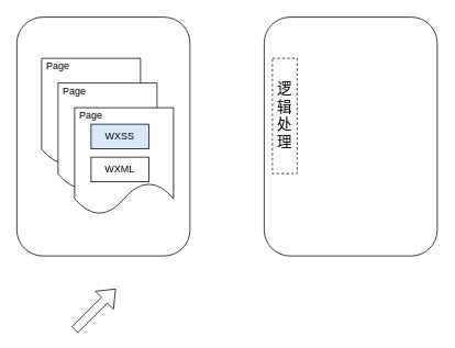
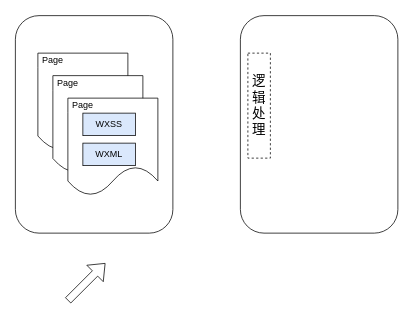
  <mxCell id="0" />
  <mxCell id="1" parent="0" />
  <mxCell id="2" value="" style="rounded=1;whiteSpace=wrap;html=1;" vertex="1" parent="1"><mxGeometry x="20" y="20" width="210" height="290" as="geometry" /></mxCell>
  <mxCell id="3" value="" style="shape=document;whiteSpace=wrap;html=1;boundedLbl=1;" vertex="1" parent="1"><mxGeometry x="50" y="70" width="120" height="130" as="geometry" /></mxCell>
  <mxCell id="4" value="Page" style="text;html=1;strokeColor=none;fillColor=none;align=center;verticalAlign=middle;whiteSpace=wrap;rounded=0;" vertex="1" parent="1"><mxGeometry x="50" y="70" width="40" height="20" as="geometry" /></mxCell>
  <mxCell id="5" value="" style="shape=document;whiteSpace=wrap;html=1;boundedLbl=1;" vertex="1" parent="1"><mxGeometry x="70" y="100" width="120" height="130" as="geometry" /></mxCell>
  <mxCell id="6" value="Page" style="text;html=1;strokeColor=none;fillColor=none;align=center;verticalAlign=middle;whiteSpace=wrap;rounded=0;" vertex="1" parent="1"><mxGeometry x="70" y="100" width="40" height="20" as="geometry" /></mxCell>
  <mxCell id="7" value="" style="shape=document;whiteSpace=wrap;html=1;boundedLbl=1;" vertex="1" parent="1"><mxGeometry x="90" y="130" width="120" height="130" as="geometry" /></mxCell>
  <mxCell id="8" value="Page" style="text;html=1;strokeColor=none;fillColor=none;align=center;verticalAlign=middle;whiteSpace=wrap;rounded=0;" vertex="1" parent="1"><mxGeometry x="90" y="130" width="40" height="20" as="geometry" /></mxCell>
  <mxCell id="9" value="WXSS" style="rounded=0;whiteSpace=wrap;html=1;fillColor=#dae8fc;" vertex="1" parent="1"><mxGeometry x="110" y="150" width="70" height="30" as="geometry" /></mxCell>
- <mxCell id="10" value="WXML" style="rounded=0;whiteSpace=wrap;html=1;" vertex="1" parent="1"><mxGeometry x="110" y="190" width="70" height="30" as="geometry" /></mxCell>
+ <mxCell id="10" value="WXML" style="rounded=0;whiteSpace=wrap;html=1;fillColor=#dae8fc;" vertex="1" parent="1"><mxGeometry x="110" y="190" width="70" height="30" as="geometry" /></mxCell>
  <mxCell id="11" style="edgeStyle=orthogonalEdgeStyle;rounded=0;orthogonalLoop=1;jettySize=auto;html=1;exitX=0.5;exitY=1;exitDx=0;exitDy=0;" edge="1" parent="1" source="2" target="2"><mxGeometry relative="1" as="geometry" /></mxCell>
  <mxCell id="12" value="" style="rounded=1;whiteSpace=wrap;html=1;" vertex="1" parent="1"><mxGeometry x="320" y="20" width="210" height="290" as="geometry" /></mxCell>
  <mxCell id="13" style="edgeStyle=orthogonalEdgeStyle;rounded=0;orthogonalLoop=1;jettySize=auto;html=1;exitX=0.5;exitY=1;exitDx=0;exitDy=0;" edge="1" parent="1" source="12" target="12"><mxGeometry relative="1" as="geometry" /></mxCell>
  <mxCell id="14" value="&lt;font style=&quot;font-size: 18px&quot;&gt;逻辑处理&lt;/font&gt;" style="rounded=0;whiteSpace=wrap;html=1;dashed=1;" vertex="1" parent="1"><mxGeometry x="330" y="70" width="30" height="140" as="geometry" /></mxCell>
  <mxCell id="15" value="" style="shape=flexArrow;endArrow=classic;html=1;" edge="1" parent="1"><mxGeometry width="50" height="50" relative="1" as="geometry"><mxPoint x="90" y="400" as="sourcePoint" /><mxPoint x="140" y="350" as="targetPoint" /></mxGeometry></mxCell>
